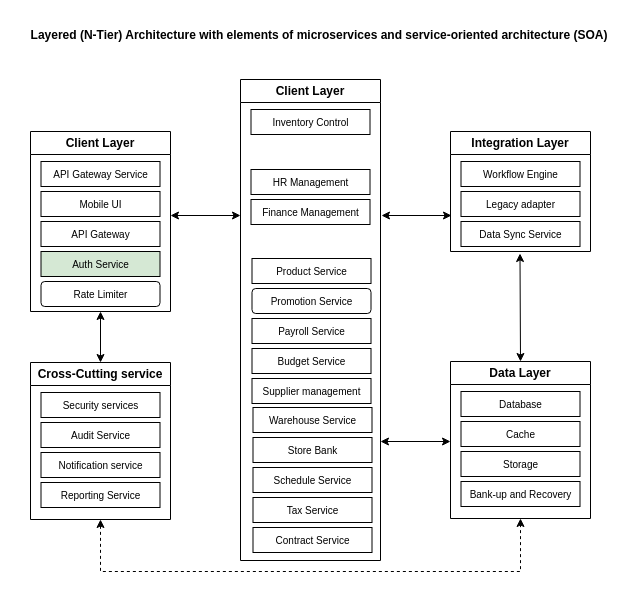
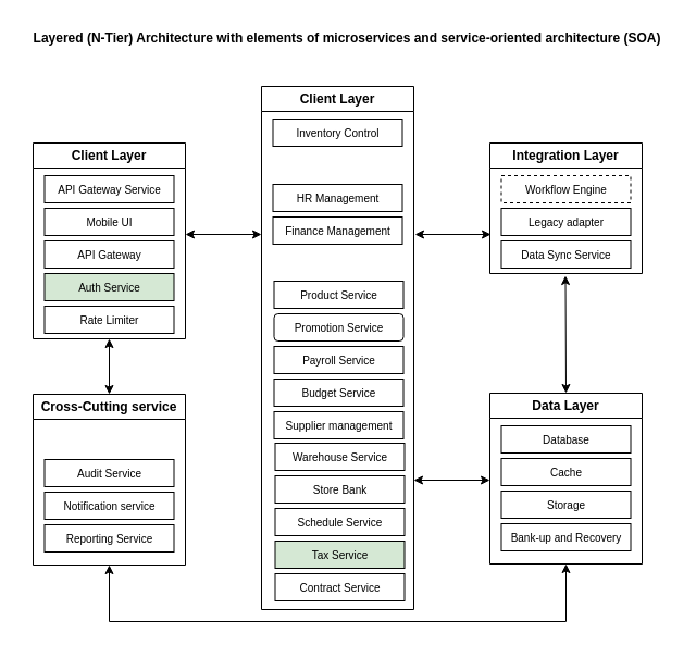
  <mxCell id="0" />
  <mxCell id="1" parent="0" />
  <mxCell id="2" value="Client Layer" style="swimlane;whiteSpace=wrap;html=1;" vertex="1" parent="1"><mxGeometry x="30" y="131" width="140" height="180" as="geometry" /></mxCell>
  <mxCell id="3" value="&lt;font style=&quot;font-size: 10px;&quot;&gt;API Gateway Service&lt;/font&gt;" style="rounded=0;whiteSpace=wrap;html=1;" vertex="1" parent="2"><mxGeometry x="10.5" y="30" width="119" height="25" as="geometry" /></mxCell>
- <mxCell id="4" value="&lt;font style=&quot;font-size: 10px;&quot;&gt;Rate Limiter&lt;/font&gt;" style="whiteSpace=wrap;html=1;rounded=1;" vertex="1" parent="2"><mxGeometry x="10.5" y="150" width="119" height="25" as="geometry" /></mxCell>
+ <mxCell id="4" value="&lt;font style=&quot;font-size: 10px;&quot;&gt;Rate Limiter&lt;/font&gt;" style="rounded=0;whiteSpace=wrap;html=1;" vertex="1" parent="2"><mxGeometry x="10.5" y="150" width="119" height="25" as="geometry" /></mxCell>
  <mxCell id="5" value="&lt;font style=&quot;font-size: 10px;&quot;&gt;Auth Service&lt;/font&gt;" style="rounded=0;whiteSpace=wrap;html=1;fillColor=#d5e8d4;" vertex="1" parent="2"><mxGeometry x="10.5" y="120" width="119" height="25" as="geometry" /></mxCell>
  <mxCell id="6" value="&lt;font style=&quot;font-size: 10px;&quot;&gt;API Gateway&lt;/font&gt;" style="rounded=0;whiteSpace=wrap;html=1;" vertex="1" parent="2"><mxGeometry x="10.5" y="90" width="119" height="25" as="geometry" /></mxCell>
  <mxCell id="7" value="&lt;font style=&quot;font-size: 10px;&quot;&gt;Mobile UI&lt;/font&gt;" style="rounded=0;whiteSpace=wrap;html=1;" vertex="1" parent="2"><mxGeometry x="10.5" y="60" width="119" height="25" as="geometry" /></mxCell>
  <mxCell id="8" value="Client Layer" style="swimlane;whiteSpace=wrap;html=1;" vertex="1" parent="1"><mxGeometry x="240" y="79" width="140" height="481" as="geometry" /></mxCell>
  <mxCell id="9" value="&lt;font style=&quot;font-size: 10px;&quot;&gt;Inventory Control&lt;/font&gt;" style="rounded=0;whiteSpace=wrap;html=1;" vertex="1" parent="8"><mxGeometry x="10.5" y="30" width="119" height="25" as="geometry" /></mxCell>
  <mxCell id="10" value="&lt;font style=&quot;font-size: 10px;&quot;&gt;Finance Management&lt;/font&gt;" style="rounded=0;whiteSpace=wrap;html=1;" vertex="1" parent="8"><mxGeometry x="10.5" y="120" width="119" height="25" as="geometry" /></mxCell>
  <mxCell id="11" value="&lt;font style=&quot;font-size: 10px;&quot;&gt;HR Management&lt;/font&gt;" style="rounded=0;whiteSpace=wrap;html=1;" vertex="1" parent="8"><mxGeometry x="10.5" y="90" width="119" height="25" as="geometry" /></mxCell>
  <mxCell id="12" value="&lt;font style=&quot;font-size: 10px;&quot;&gt;Product Service&lt;/font&gt;" style="rounded=0;whiteSpace=wrap;html=1;" vertex="1" parent="1"><mxGeometry x="251.5" y="258" width="119" height="25" as="geometry" /></mxCell>
  <mxCell id="13" value="&lt;font style=&quot;font-size: 10px;&quot;&gt;Supplier management&lt;/font&gt;" style="rounded=0;whiteSpace=wrap;html=1;" vertex="1" parent="1"><mxGeometry x="251.5" y="378" width="119" height="25" as="geometry" /></mxCell>
  <mxCell id="14" value="&lt;font style=&quot;font-size: 10px;&quot;&gt;Budget Service&lt;/font&gt;" style="rounded=0;whiteSpace=wrap;html=1;" vertex="1" parent="1"><mxGeometry x="251.5" y="348" width="119" height="25" as="geometry" /></mxCell>
  <mxCell id="15" value="&lt;font style=&quot;font-size: 10px;&quot;&gt;Payroll Service&lt;/font&gt;" style="rounded=0;whiteSpace=wrap;html=1;" vertex="1" parent="1"><mxGeometry x="251.5" y="318" width="119" height="25" as="geometry" /></mxCell>
  <mxCell id="16" value="&lt;font style=&quot;font-size: 10px;&quot;&gt;Promotion Service&lt;/font&gt;" style="whiteSpace=wrap;html=1;rounded=1;" vertex="1" parent="1"><mxGeometry x="251.5" y="288" width="119" height="25" as="geometry" /></mxCell>
  <mxCell id="17" value="&lt;font style=&quot;font-size: 10px;&quot;&gt;Warehouse Service&lt;/font&gt;" style="rounded=0;whiteSpace=wrap;html=1;" vertex="1" parent="1"><mxGeometry x="252.5" y="407" width="119" height="25" as="geometry" /></mxCell>
  <mxCell id="18" value="&lt;font style=&quot;font-size: 10px;&quot;&gt;Contract Service&lt;/font&gt;" style="rounded=0;whiteSpace=wrap;html=1;" vertex="1" parent="1"><mxGeometry x="252.5" y="527" width="119" height="25" as="geometry" /></mxCell>
- <mxCell id="19" value="&lt;font style=&quot;font-size: 10px;&quot;&gt;Tax Service&lt;/font&gt;" style="rounded=0;whiteSpace=wrap;html=1;" vertex="1" parent="1"><mxGeometry x="252.5" y="497" width="119" height="25" as="geometry" /></mxCell>
+ <mxCell id="19" value="&lt;font style=&quot;font-size: 10px;&quot;&gt;Tax Service&lt;/font&gt;" style="rounded=0;whiteSpace=wrap;html=1;fillColor=#d5e8d4;" vertex="1" parent="1"><mxGeometry x="252.5" y="497" width="119" height="25" as="geometry" /></mxCell>
  <mxCell id="20" value="&lt;font style=&quot;font-size: 10px;&quot;&gt;Schedule Service&lt;/font&gt;" style="rounded=0;whiteSpace=wrap;html=1;" vertex="1" parent="1"><mxGeometry x="252.5" y="467" width="119" height="25" as="geometry" /></mxCell>
  <mxCell id="21" value="&lt;font style=&quot;font-size: 10px;&quot;&gt;Store Bank&lt;/font&gt;" style="rounded=0;whiteSpace=wrap;html=1;" vertex="1" parent="1"><mxGeometry x="252.5" y="437" width="119" height="25" as="geometry" /></mxCell>
  <mxCell id="22" value="Integration Layer" style="swimlane;whiteSpace=wrap;html=1;" vertex="1" parent="1"><mxGeometry x="450" y="131" width="140" height="120" as="geometry" /></mxCell>
- <mxCell id="23" value="&lt;font style=&quot;font-size: 10px;&quot;&gt;Workflow Engine&lt;/font&gt;" style="rounded=0;whiteSpace=wrap;html=1;" vertex="1" parent="22"><mxGeometry x="10.5" y="30" width="119" height="25" as="geometry" /></mxCell>
+ <mxCell id="23" value="&lt;font style=&quot;font-size: 10px;&quot;&gt;Workflow Engine&lt;/font&gt;" style="rounded=0;whiteSpace=wrap;html=1;dashed=1;" vertex="1" parent="22"><mxGeometry x="10.5" y="30" width="119" height="25" as="geometry" /></mxCell>
  <mxCell id="24" value="&lt;font style=&quot;font-size: 10px;&quot;&gt;Data Sync Service&lt;/font&gt;" style="rounded=0;whiteSpace=wrap;html=1;" vertex="1" parent="22"><mxGeometry x="10.5" y="90" width="119" height="25" as="geometry" /></mxCell>
  <mxCell id="25" value="&lt;font style=&quot;font-size: 10px;&quot;&gt;Legacy adapter&lt;/font&gt;" style="rounded=0;whiteSpace=wrap;html=1;" vertex="1" parent="22"><mxGeometry x="10.5" y="60" width="119" height="25" as="geometry" /></mxCell>
  <mxCell id="26" value="Cross-Cutting service" style="swimlane;whiteSpace=wrap;html=1;" vertex="1" parent="1"><mxGeometry x="30" y="362" width="140" height="157" as="geometry" /></mxCell>
- <mxCell id="27" value="&lt;font style=&quot;font-size: 10px;&quot;&gt;Security services&lt;/font&gt;" style="rounded=0;whiteSpace=wrap;html=1;" vertex="1" parent="26"><mxGeometry x="10.5" y="30" width="119" height="25" as="geometry" /></mxCell>
  <mxCell id="28" value="&lt;font style=&quot;font-size: 10px;&quot;&gt;Reporting Service&lt;/font&gt;" style="rounded=0;whiteSpace=wrap;html=1;" vertex="1" parent="26"><mxGeometry x="10.5" y="120" width="119" height="25" as="geometry" /></mxCell>
  <mxCell id="29" value="&lt;font style=&quot;font-size: 10px;&quot;&gt;Notification service&lt;/font&gt;" style="rounded=0;whiteSpace=wrap;html=1;" vertex="1" parent="26"><mxGeometry x="10.5" y="90" width="119" height="25" as="geometry" /></mxCell>
  <mxCell id="30" value="&lt;font style=&quot;font-size: 10px;&quot;&gt;Audit Service&lt;/font&gt;" style="rounded=0;whiteSpace=wrap;html=1;" vertex="1" parent="26"><mxGeometry x="10.5" y="60" width="119" height="25" as="geometry" /></mxCell>
  <mxCell id="31" value="Data Layer" style="swimlane;whiteSpace=wrap;html=1;" vertex="1" parent="1"><mxGeometry x="450" y="361" width="140" height="157" as="geometry" /></mxCell>
  <mxCell id="32" value="&lt;font style=&quot;font-size: 10px;&quot;&gt;Database&lt;/font&gt;" style="rounded=0;whiteSpace=wrap;html=1;" vertex="1" parent="31"><mxGeometry x="10.5" y="30" width="119" height="25" as="geometry" /></mxCell>
  <mxCell id="33" value="&lt;font style=&quot;font-size: 10px;&quot;&gt;Bank-up and Recovery&lt;/font&gt;" style="rounded=0;whiteSpace=wrap;html=1;" vertex="1" parent="31"><mxGeometry x="10.5" y="120" width="119" height="25" as="geometry" /></mxCell>
  <mxCell id="34" value="&lt;font style=&quot;font-size: 10px;&quot;&gt;Storage&lt;/font&gt;" style="rounded=0;whiteSpace=wrap;html=1;" vertex="1" parent="31"><mxGeometry x="10.5" y="90" width="119" height="25" as="geometry" /></mxCell>
  <mxCell id="35" value="&lt;font style=&quot;font-size: 10px;&quot;&gt;Cache&lt;/font&gt;" style="rounded=0;whiteSpace=wrap;html=1;" vertex="1" parent="31"><mxGeometry x="10.5" y="60" width="119" height="25" as="geometry" /></mxCell>
  <mxCell id="36" value="" style="endArrow=classic;startArrow=classic;html=1;rounded=0;entryX=0.5;entryY=1;entryDx=0;entryDy=0;exitX=0.5;exitY=0;exitDx=0;exitDy=0;" edge="1" parent="1" source="26" target="2"><mxGeometry width="50" height="50" relative="1" as="geometry"><mxPoint x="280" y="501" as="sourcePoint" /><mxPoint x="330" y="451" as="targetPoint" /></mxGeometry></mxCell>
  <mxCell id="37" value="" style="endArrow=classic;startArrow=classic;html=1;rounded=0;entryX=1;entryY=0.25;entryDx=0;entryDy=0;" edge="1" parent="1"><mxGeometry width="50" height="50" relative="1" as="geometry"><mxPoint x="240" y="215" as="sourcePoint" /><mxPoint x="170" y="215" as="targetPoint" /></mxGeometry></mxCell>
  <mxCell id="38" value="" style="endArrow=classic;startArrow=classic;html=1;rounded=0;" edge="1" parent="1"><mxGeometry width="50" height="50" relative="1" as="geometry"><mxPoint x="380" y="441" as="sourcePoint" /><mxPoint x="450" y="441" as="targetPoint" /></mxGeometry></mxCell>
  <mxCell id="39" value="" style="endArrow=classic;startArrow=classic;html=1;rounded=0;" edge="1" parent="1"><mxGeometry width="50" height="50" relative="1" as="geometry"><mxPoint x="381" y="215" as="sourcePoint" /><mxPoint x="451" y="215" as="targetPoint" /></mxGeometry></mxCell>
  <mxCell id="40" value="" style="endArrow=classic;startArrow=classic;html=1;rounded=0;entryX=0.5;entryY=1;entryDx=0;entryDy=0;exitX=0.5;exitY=0;exitDx=0;exitDy=0;" edge="1" parent="1" source="31"><mxGeometry width="50" height="50" relative="1" as="geometry"><mxPoint x="519.5" y="304" as="sourcePoint" /><mxPoint x="519.5" y="253" as="targetPoint" /></mxGeometry></mxCell>
- <mxCell id="41" value="" style="endArrow=classic;startArrow=classic;html=1;rounded=0;entryX=0.5;entryY=1;entryDx=0;entryDy=0;exitX=0.5;exitY=1;exitDx=0;exitDy=0;dashed=1;" edge="1" parent="1" source="26" target="31"><mxGeometry width="50" height="50" relative="1" as="geometry"><mxPoint x="530" y="371" as="sourcePoint" /><mxPoint x="529.5" y="263" as="targetPoint" /><Array as="points"><mxPoint x="100" y="571" /><mxPoint x="520" y="571" /></Array></mxGeometry></mxCell>
+ <mxCell id="41" value="" style="endArrow=classic;startArrow=classic;html=1;rounded=0;entryX=0.5;entryY=1;entryDx=0;entryDy=0;exitX=0.5;exitY=1;exitDx=0;exitDy=0;" edge="1" parent="1" source="26" target="31"><mxGeometry width="50" height="50" relative="1" as="geometry"><mxPoint x="530" y="371" as="sourcePoint" /><mxPoint x="529.5" y="263" as="targetPoint" /><Array as="points"><mxPoint x="100" y="571" /><mxPoint x="520" y="571" /></Array></mxGeometry></mxCell>
  <mxCell id="42" value="&lt;b&gt;Layered (N-Tier) Architecture with elements of microservices and service-oriented architecture (SOA)&lt;/b&gt;" style="text;html=1;align=center;verticalAlign=middle;whiteSpace=wrap;rounded=0;" vertex="1" parent="1"><mxGeometry x="20" y="20" width="598" height="30" as="geometry" /></mxCell>
